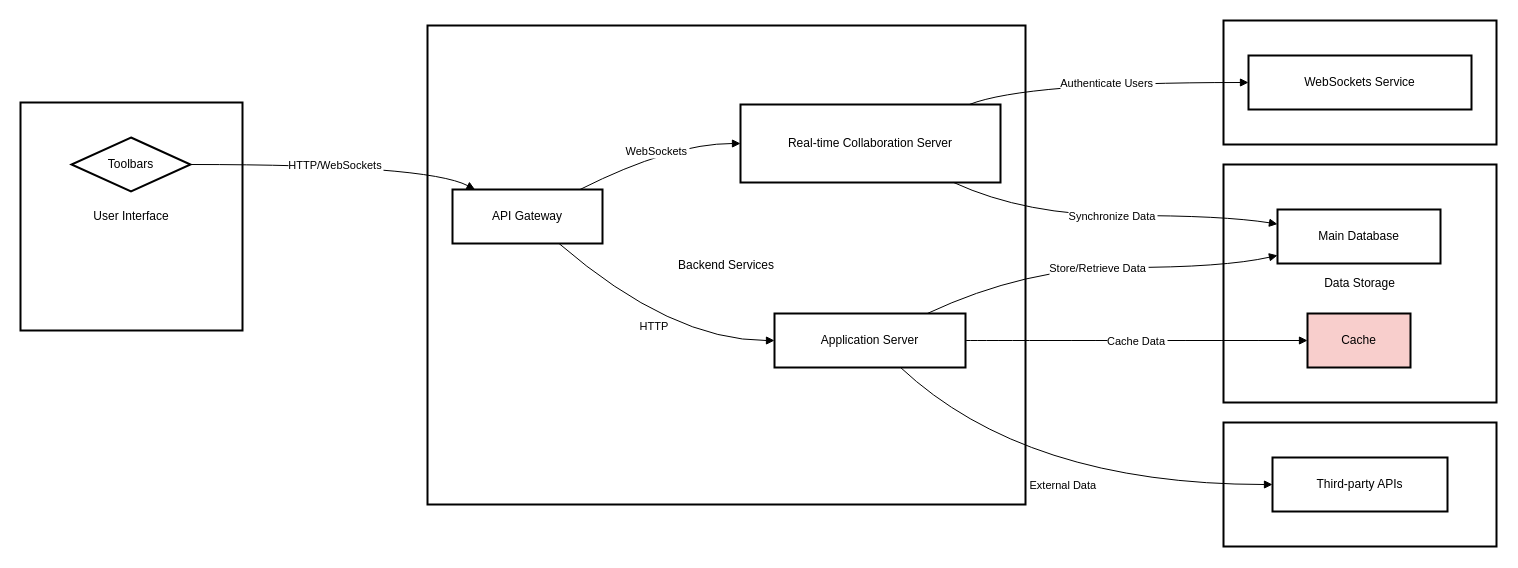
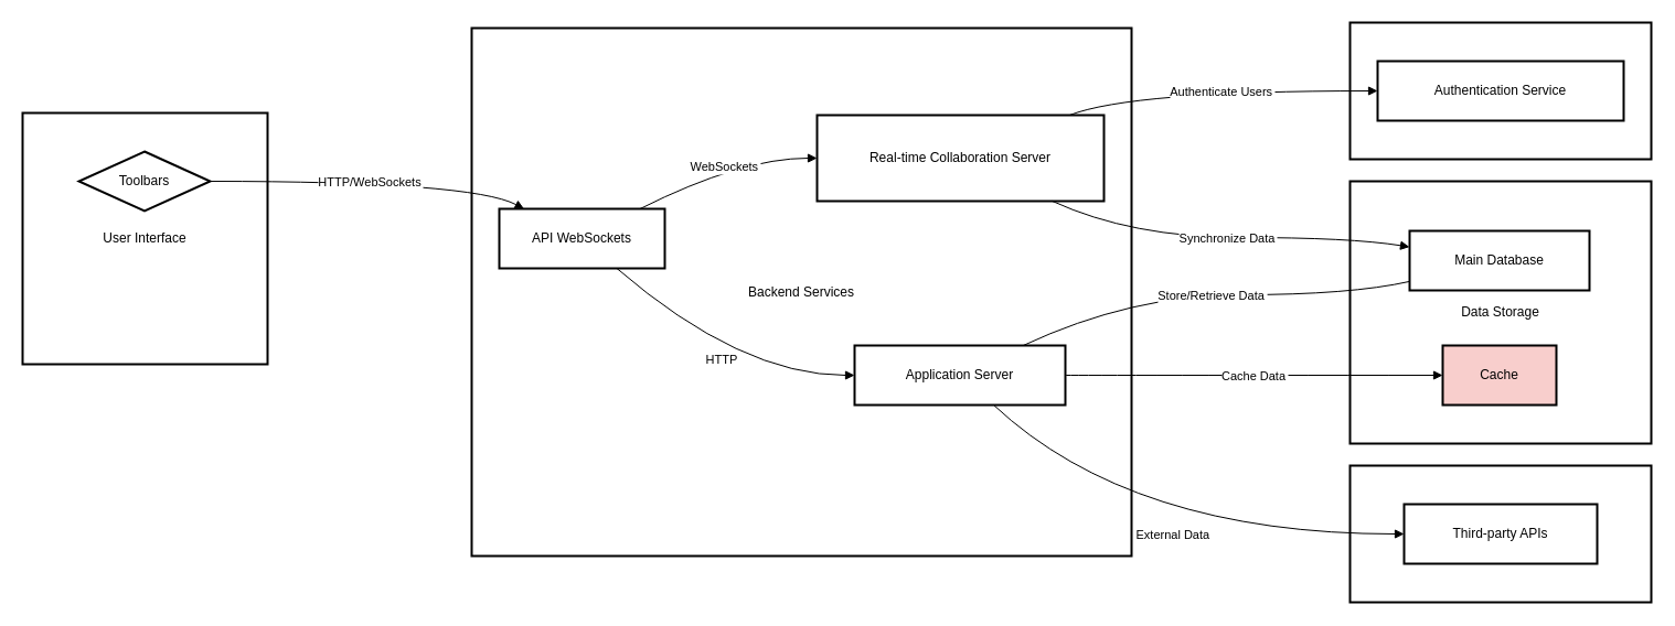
  <mxCell id="0" />
  <mxCell id="1" parent="0" />
  <mxCell id="2" value="External Integrations" style="whiteSpace=wrap;strokeWidth=2;" vertex="1" parent="1"><mxGeometry x="1223" y="422" width="273" height="124" as="geometry" /></mxCell>
  <mxCell id="3" value="Data Storage" style="whiteSpace=wrap;strokeWidth=2;" vertex="1" parent="1"><mxGeometry x="1223" y="164" width="273" height="238" as="geometry" /></mxCell>
  <mxCell id="4" value="Security" style="whiteSpace=wrap;strokeWidth=2;" vertex="1" parent="1"><mxGeometry x="1223" y="20" width="273" height="124" as="geometry" /></mxCell>
  <mxCell id="5" value="Backend Services" style="whiteSpace=wrap;strokeWidth=2;" vertex="1" parent="1"><mxGeometry x="427" y="25" width="598" height="479" as="geometry" /></mxCell>
  <mxCell id="6" value="User Interface" style="whiteSpace=wrap;strokeWidth=2;" vertex="1" parent="1"><mxGeometry x="20" y="102" width="222" height="228" as="geometry" /></mxCell>
  <mxCell id="7" value="Toolbars" style="rhombus;whiteSpace=wrap;strokeWidth=2;" vertex="1" parent="1"><mxGeometry x="71" y="137" width="119" height="54" as="geometry" /></mxCell>
- <mxCell id="8" value="API Gateway" style="whiteSpace=wrap;strokeWidth=2;" vertex="1" parent="1"><mxGeometry x="452" y="189" width="150" height="54" as="geometry" /></mxCell>
+ <mxCell id="8" value="API WebSockets" style="whiteSpace=wrap;strokeWidth=2;" vertex="1" parent="1"><mxGeometry x="452" y="189" width="150" height="54" as="geometry" /></mxCell>
  <mxCell id="9" value="Real-time Collaboration Server" style="whiteSpace=wrap;strokeWidth=2;" vertex="1" parent="1"><mxGeometry x="740" y="104" width="260" height="78" as="geometry" /></mxCell>
  <mxCell id="10" value="Application Server" style="whiteSpace=wrap;strokeWidth=2;" vertex="1" parent="1"><mxGeometry x="774" y="313" width="191" height="54" as="geometry" /></mxCell>
- <mxCell id="11" value="WebSockets Service" style="whiteSpace=wrap;strokeWidth=2;" vertex="1" parent="1"><mxGeometry x="1248" y="55" width="223" height="54" as="geometry" /></mxCell>
+ <mxCell id="11" value="Authentication Service" style="whiteSpace=wrap;strokeWidth=2;" vertex="1" parent="1"><mxGeometry x="1248" y="55" width="223" height="54" as="geometry" /></mxCell>
  <mxCell id="12" value="Main Database" style="whiteSpace=wrap;strokeWidth=2;" vertex="1" parent="1"><mxGeometry x="1277" y="209" width="163" height="54" as="geometry" /></mxCell>
  <mxCell id="13" value="Cache" style="whiteSpace=wrap;strokeWidth=2;fillColor=#f8cecc;" vertex="1" parent="1"><mxGeometry x="1307" y="313" width="103" height="54" as="geometry" /></mxCell>
  <mxCell id="14" value="Third-party APIs" style="whiteSpace=wrap;strokeWidth=2;" vertex="1" parent="1"><mxGeometry x="1272" y="457" width="175" height="54" as="geometry" /></mxCell>
  <mxCell id="15" value="HTTP/WebSockets" style="curved=1;startArrow=none;endArrow=block;exitX=1;exitY=0.5;entryX=0.15;entryY=0;rounded=0;" edge="1" parent="1" source="7" target="8"><mxGeometry relative="1" as="geometry"><Array as="points"><mxPoint x="427" y="164" /></Array></mxGeometry></mxCell>
  <mxCell id="16" value="WebSockets" style="curved=1;startArrow=none;endArrow=block;exitX=0.85;exitY=0;entryX=0;entryY=0.5;rounded=0;" edge="1" parent="1" source="8" target="9"><mxGeometry relative="1" as="geometry"><Array as="points"><mxPoint x="671" y="143" /></Array></mxGeometry></mxCell>
  <mxCell id="17" value="HTTP" style="curved=1;startArrow=none;endArrow=block;exitX=0.71;exitY=1;entryX=0;entryY=0.5;rounded=0;" edge="1" parent="1" source="8" target="10"><mxGeometry relative="1" as="geometry"><Array as="points"><mxPoint x="671" y="340" /></Array></mxGeometry></mxCell>
  <mxCell id="18" value="Authenticate Users" style="curved=1;startArrow=none;endArrow=block;exitX=0.88;exitY=0;entryX=0;entryY=0.5;rounded=0;" edge="1" parent="1" source="9" target="11"><mxGeometry relative="1" as="geometry"><Array as="points"><mxPoint x="1025" y="82" /></Array></mxGeometry></mxCell>
  <mxCell id="19" value="Synchronize Data" style="curved=1;startArrow=none;endArrow=block;exitX=0.82;exitY=1;entryX=0;entryY=0.27;rounded=0;" edge="1" parent="1" source="9" target="12"><mxGeometry relative="1" as="geometry"><Array as="points"><mxPoint x="1025" y="215" /><mxPoint x="1223" y="215" /></Array></mxGeometry></mxCell>
- <mxCell id="20" value="Store/Retrieve Data" style="curved=1;startArrow=none;endArrow=block;exitX=0.8;exitY=0;entryX=0;entryY=0.85;rounded=0;" edge="1" parent="1" source="10" target="12"><mxGeometry relative="1" as="geometry"><Array as="points"><mxPoint x="1025" y="267" /><mxPoint x="1223" y="267" /></Array></mxGeometry></mxCell>
+ <mxCell id="20" value="Store/Retrieve Data" style="curved=1;startArrow=none;endArrow=none;exitX=0.8;exitY=0;entryX=0;entryY=0.85;rounded=0;" edge="1" parent="1" source="10" target="12"><mxGeometry relative="1" as="geometry"><Array as="points"><mxPoint x="1025" y="267" /><mxPoint x="1223" y="267" /></Array></mxGeometry></mxCell>
  <mxCell id="21" value="Cache Data" style="curved=1;startArrow=none;endArrow=block;exitX=1;exitY=0.5;entryX=0;entryY=0.5;rounded=0;" edge="1" parent="1" source="10" target="13"><mxGeometry relative="1" as="geometry"><Array as="points" /></mxGeometry></mxCell>
  <mxCell id="22" value="External Data" style="curved=1;startArrow=none;endArrow=block;exitX=0.66;exitY=1;entryX=0;entryY=0.5;rounded=0;" edge="1" parent="1" source="10" target="14"><mxGeometry relative="1" as="geometry"><Array as="points"><mxPoint x="1025" y="484" /></Array></mxGeometry></mxCell>
